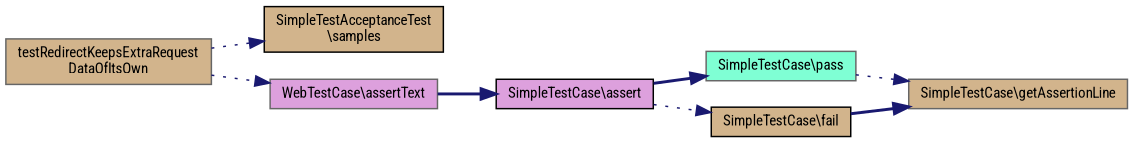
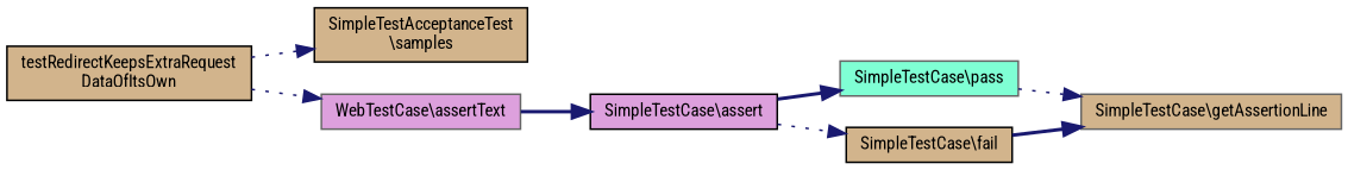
  digraph {
    rankdir=LR
    fontname="Roboto Condensed"
    node [color=black fillcolor=tan fontname="Roboto Condensed" fontsize=10 shape=record style=filled]
    edge [color=midnightblue fontname="Roboto Condensed" fontsize=10 labelfontname=Helvetica labelfontsize=10 style=dotted]
-   n1 [color=gray40 fontcolor=black height=0.2 label="testRedirectKeepsExtraRequest\lDataOfItsOwn" width=0.4]
+   n1 [fontcolor=black height=0.2 label="testRedirectKeepsExtraRequest\lDataOfItsOwn" width=0.4]
    n2 [height=0.2 label="SimpleTestAcceptanceTest\l\\samples" width=0.4]
    n3 [color=gray40 fillcolor=plum height=0.2 label="WebTestCase\\assertText" width=0.4]
    n4 [fillcolor=plum height=0.2 label="SimpleTestCase\\assert" width=0.4]
    n5 [color=gray40 fillcolor=aquamarine height=0.2 label="SimpleTestCase\\pass" width=0.4]
    n6 [height=0.2 label="SimpleTestCase\\fail" width=0.4]
    n7 [color=gray40 height=0.2 label="SimpleTestCase\\getAssertionLine" width=0.4]
    n1 -> n2
    n1 -> n3
    n3 -> n4 [style=bold]
    n4 -> n5 [style=bold]
    n4 -> n6
    n5 -> n7
    n6 -> n7 [style=bold]
  }
